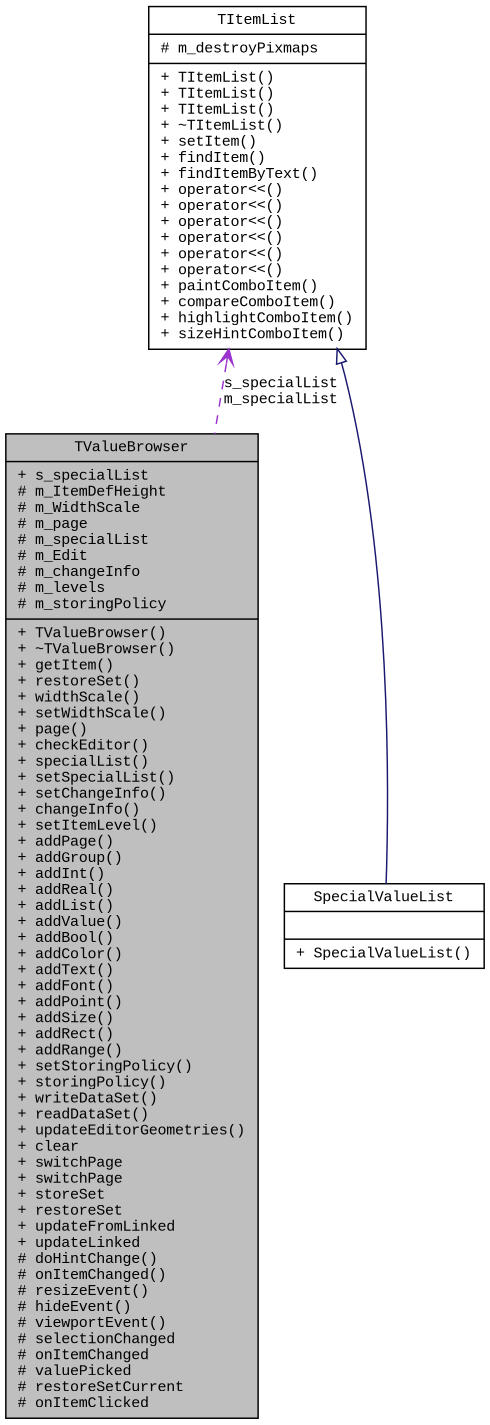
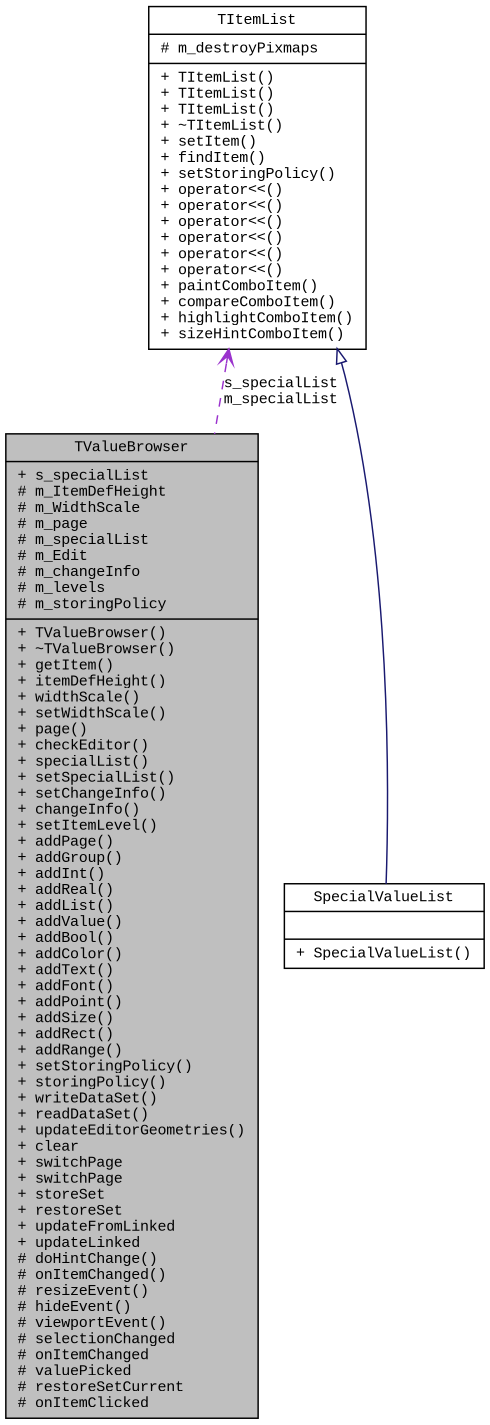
  digraph {
    fontname="Liberation Mono"
    node [color=black fillcolor=white fontname="Liberation Mono" fontsize=10 shape=record style=filled]
    edge [dir=back fontname="Liberation Mono" fontsize=10 labelfontname="FreeSans.ttf" labelfontsize=10]
-   n1 [fillcolor=grey75 fontcolor=black height=0.2 label="{TValueBrowser\n|+ s_specialList\l# m_ItemDefHeight\l# m_WidthScale\l# m_page\l# m_specialList\l# m_Edit\l# m_changeInfo\l# m_levels\l# m_storingPolicy\l|+ TValueBrowser()\l+ ~TValueBrowser()\l+ getItem()\l+ restoreSet()\l+ widthScale()\l+ setWidthScale()\l+ page()\l+ checkEditor()\l+ specialList()\l+ setSpecialList()\l+ setChangeInfo()\l+ changeInfo()\l+ setItemLevel()\l+ addPage()\l+ addGroup()\l+ addInt()\l+ addReal()\l+ addList()\l+ addValue()\l+ addBool()\l+ addColor()\l+ addText()\l+ addFont()\l+ addPoint()\l+ addSize()\l+ addRect()\l+ addRange()\l+ setStoringPolicy()\l+ storingPolicy()\l+ writeDataSet()\l+ readDataSet()\l+ updateEditorGeometries()\l+ clear\l+ switchPage\l+ switchPage\l+ storeSet\l+ restoreSet\l+ updateFromLinked\l+ updateLinked\l# doHintChange()\l# onItemChanged()\l# resizeEvent()\l# hideEvent()\l# viewportEvent()\l# selectionChanged\l# onItemChanged\l# valuePicked\l# restoreSetCurrent\l# onItemClicked\l}" width=0.4]
+   n1 [fillcolor=grey75 fontcolor=black height=0.2 label="{TValueBrowser\n|+ s_specialList\l# m_ItemDefHeight\l# m_WidthScale\l# m_page\l# m_specialList\l# m_Edit\l# m_changeInfo\l# m_levels\l# m_storingPolicy\l|+ TValueBrowser()\l+ ~TValueBrowser()\l+ getItem()\l+ itemDefHeight()\l+ widthScale()\l+ setWidthScale()\l+ page()\l+ checkEditor()\l+ specialList()\l+ setSpecialList()\l+ setChangeInfo()\l+ changeInfo()\l+ setItemLevel()\l+ addPage()\l+ addGroup()\l+ addInt()\l+ addReal()\l+ addList()\l+ addValue()\l+ addBool()\l+ addColor()\l+ addText()\l+ addFont()\l+ addPoint()\l+ addSize()\l+ addRect()\l+ addRange()\l+ setStoringPolicy()\l+ storingPolicy()\l+ writeDataSet()\l+ readDataSet()\l+ updateEditorGeometries()\l+ clear\l+ switchPage\l+ switchPage\l+ storeSet\l+ restoreSet\l+ updateFromLinked\l+ updateLinked\l# doHintChange()\l# onItemChanged()\l# resizeEvent()\l# hideEvent()\l# viewportEvent()\l# selectionChanged\l# onItemChanged\l# valuePicked\l# restoreSetCurrent\l# onItemClicked\l}" width=0.4]
    n2 [height=0.2 label="{SpecialValueList\n||+ SpecialValueList()\l}" width=0.4]
-   n3 [height=0.2 label="{TItemList\n|# m_destroyPixmaps\l|+ TItemList()\l+ TItemList()\l+ TItemList()\l+ ~TItemList()\l+ setItem()\l+ findItem()\l+ findItemByText()\l+ operator\<\<()\l+ operator\<\<()\l+ operator\<\<()\l+ operator\<\<()\l+ operator\<\<()\l+ operator\<\<()\l+ paintComboItem()\l+ compareComboItem()\l+ highlightComboItem()\l+ sizeHintComboItem()\l}" width=0.4]
+   n3 [height=0.2 label="{TItemList\n|# m_destroyPixmaps\l|+ TItemList()\l+ TItemList()\l+ TItemList()\l+ ~TItemList()\l+ setItem()\l+ findItem()\l+ setStoringPolicy()\l+ operator\<\<()\l+ operator\<\<()\l+ operator\<\<()\l+ operator\<\<()\l+ operator\<\<()\l+ operator\<\<()\l+ paintComboItem()\l+ compareComboItem()\l+ highlightComboItem()\l+ sizeHintComboItem()\l}" width=0.4]
    n3 -> n1 [arrowtail=open color=darkorchid3 label="s_specialList\nm_specialList" style=dashed]
    n3 -> n2 [arrowtail=empty color=midnightblue style=solid]
  }
